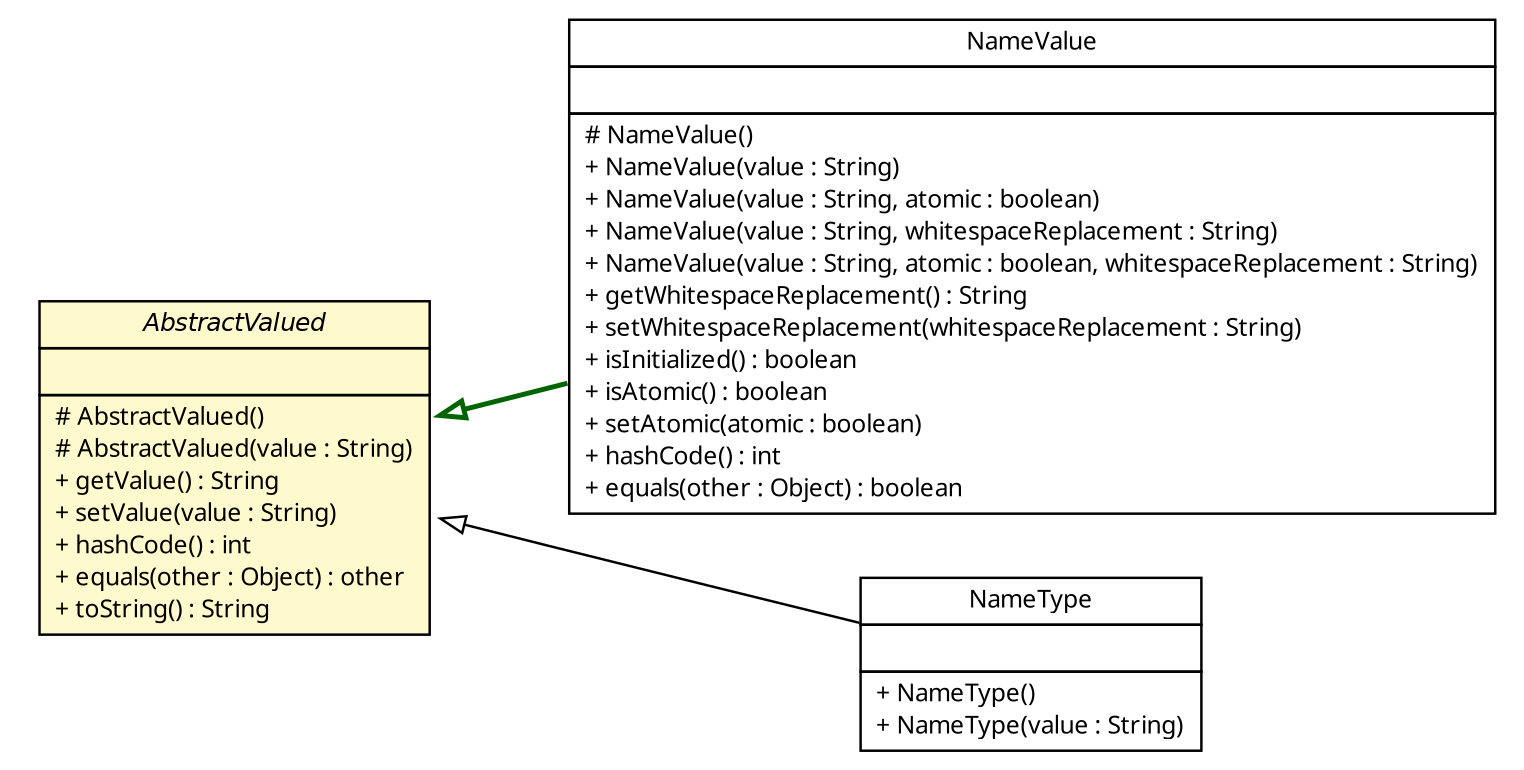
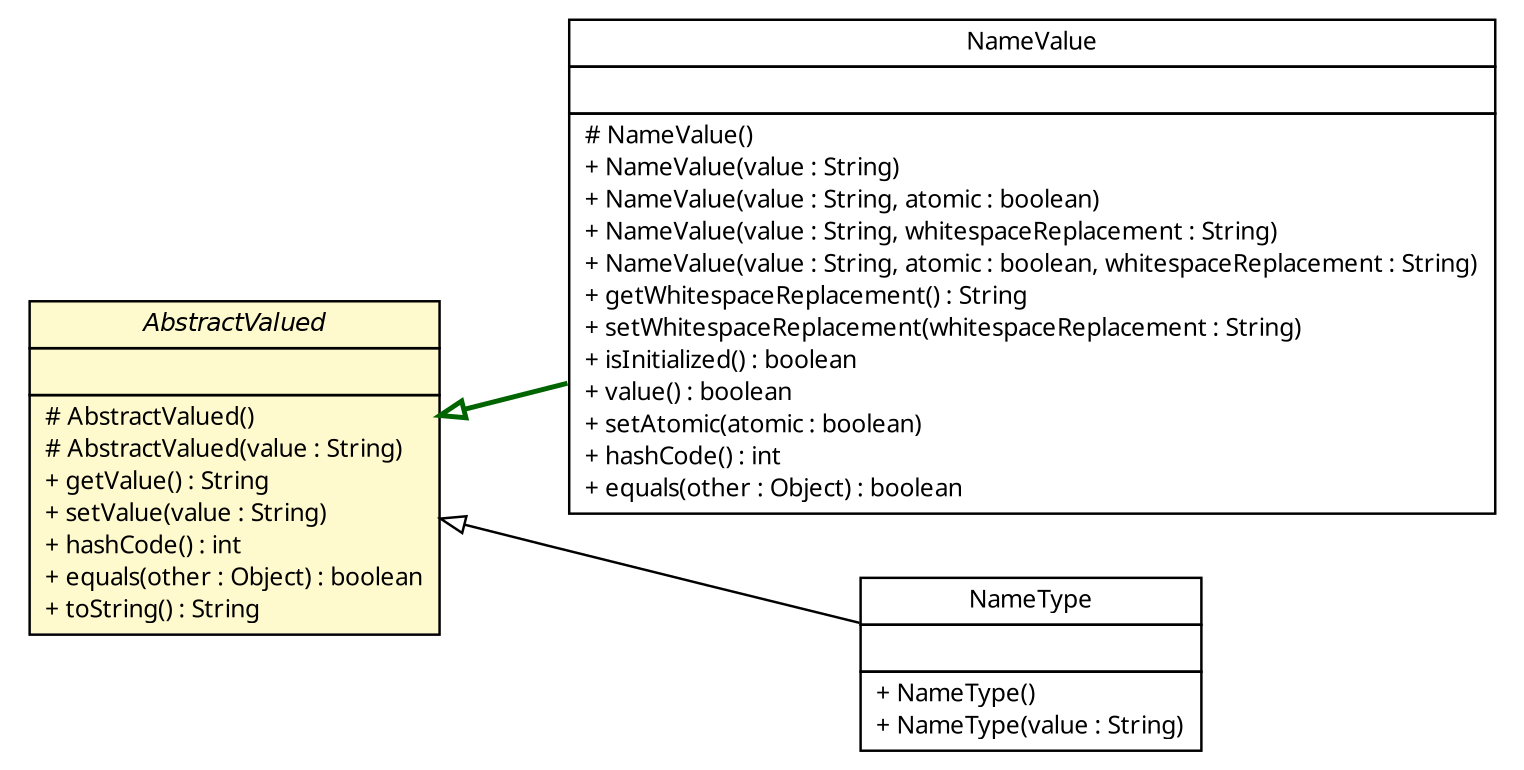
  digraph {
    fontname="Noto Sans"
    nodesep=0.25
    rankdir=LR
    ranksep=0.5
    node [fontcolor=black fontname="Noto Sans" fontsize=10.0 shape=plaintext]
    edge [arrowtail=empty dir=back fontname="Noto Sans" fontsize=10 headport=p labelfontname=Helvetica labelfontsize=10 tailport=p]
-   n1 [label=<<table title="com.edugility.nomen.AbstractValued" border="0" cellborder="1" cellspacing="0" cellpadding="2" port="p" bgcolor="lemonChiffon" href="./AbstractValued.html"> 		<tr><td><table border="0" cellspacing="0" cellpadding="1"> <tr><td align="center" balign="center"><font face="Helvetica-Oblique"> AbstractValued </font></td></tr> 		</table></td></tr> 		<tr><td><table border="0" cellspacing="0" cellpadding="1"> <tr><td align="left" balign="left">  </td></tr> 		</table></td></tr> 		<tr><td><table border="0" cellspacing="0" cellpadding="1"> <tr><td align="left" balign="left"> # AbstractValued() </td></tr> <tr><td align="left" balign="left"> # AbstractValued(value : String) </td></tr> <tr><td align="left" balign="left"> + getValue() : String </td></tr> <tr><td align="left" balign="left"> + setValue(value : String) </td></tr> <tr><td align="left" balign="left"> + hashCode() : int </td></tr> <tr><td align="left" balign="left"> + equals(other : Object) : other </td></tr> <tr><td align="left" balign="left"> + toString() : String </td></tr> 		</table></td></tr> 		</table>>]
-   n2 [label=<<table title="com.edugility.nomen.NameValue" border="0" cellborder="1" cellspacing="0" cellpadding="2" port="p" href="./NameValue.html"> 		<tr><td><table border="0" cellspacing="0" cellpadding="1"> <tr><td align="center" balign="center"> NameValue </td></tr> 		</table></td></tr> 		<tr><td><table border="0" cellspacing="0" cellpadding="1"> <tr><td align="left" balign="left">  </td></tr> 		</table></td></tr> 		<tr><td><table border="0" cellspacing="0" cellpadding="1"> <tr><td align="left" balign="left"> # NameValue() </td></tr> <tr><td align="left" balign="left"> + NameValue(value : String) </td></tr> <tr><td align="left" balign="left"> + NameValue(value : String, atomic : boolean) </td></tr> <tr><td align="left" balign="left"> + NameValue(value : String, whitespaceReplacement : String) </td></tr> <tr><td align="left" balign="left"> + NameValue(value : String, atomic : boolean, whitespaceReplacement : String) </td></tr> <tr><td align="left" balign="left"> + getWhitespaceReplacement() : String </td></tr> <tr><td align="left" balign="left"> + setWhitespaceReplacement(whitespaceReplacement : String) </td></tr> <tr><td align="left" balign="left"> + isInitialized() : boolean </td></tr> <tr><td align="left" balign="left"> + isAtomic() : boolean </td></tr> <tr><td align="left" balign="left"> + setAtomic(atomic : boolean) </td></tr> <tr><td align="left" balign="left"> + hashCode() : int </td></tr> <tr><td align="left" balign="left"> + equals(other : Object) : boolean </td></tr> 		</table></td></tr> 		</table>>]
+   n1 [label=<<table title="com.edugility.nomen.AbstractValued" border="0" cellborder="1" cellspacing="0" cellpadding="2" port="p" bgcolor="lemonChiffon" href="./AbstractValued.html"> 		<tr><td><table border="0" cellspacing="0" cellpadding="1"> <tr><td align="center" balign="center"><font face="Helvetica-Oblique"> AbstractValued </font></td></tr> 		</table></td></tr> 		<tr><td><table border="0" cellspacing="0" cellpadding="1"> <tr><td align="left" balign="left">  </td></tr> 		</table></td></tr> 		<tr><td><table border="0" cellspacing="0" cellpadding="1"> <tr><td align="left" balign="left"> # AbstractValued() </td></tr> <tr><td align="left" balign="left"> # AbstractValued(value : String) </td></tr> <tr><td align="left" balign="left"> + getValue() : String </td></tr> <tr><td align="left" balign="left"> + setValue(value : String) </td></tr> <tr><td align="left" balign="left"> + hashCode() : int </td></tr> <tr><td align="left" balign="left"> + equals(other : Object) : boolean </td></tr> <tr><td align="left" balign="left"> + toString() : String </td></tr> 		</table></td></tr> 		</table>>]
+   n2 [label=<<table title="com.edugility.nomen.NameValue" border="0" cellborder="1" cellspacing="0" cellpadding="2" port="p" href="./NameValue.html"> 		<tr><td><table border="0" cellspacing="0" cellpadding="1"> <tr><td align="center" balign="center"> NameValue </td></tr> 		</table></td></tr> 		<tr><td><table border="0" cellspacing="0" cellpadding="1"> <tr><td align="left" balign="left">  </td></tr> 		</table></td></tr> 		<tr><td><table border="0" cellspacing="0" cellpadding="1"> <tr><td align="left" balign="left"> # NameValue() </td></tr> <tr><td align="left" balign="left"> + NameValue(value : String) </td></tr> <tr><td align="left" balign="left"> + NameValue(value : String, atomic : boolean) </td></tr> <tr><td align="left" balign="left"> + NameValue(value : String, whitespaceReplacement : String) </td></tr> <tr><td align="left" balign="left"> + NameValue(value : String, atomic : boolean, whitespaceReplacement : String) </td></tr> <tr><td align="left" balign="left"> + getWhitespaceReplacement() : String </td></tr> <tr><td align="left" balign="left"> + setWhitespaceReplacement(whitespaceReplacement : String) </td></tr> <tr><td align="left" balign="left"> + isInitialized() : boolean </td></tr> <tr><td align="left" balign="left"> + value() : boolean </td></tr> <tr><td align="left" balign="left"> + setAtomic(atomic : boolean) </td></tr> <tr><td align="left" balign="left"> + hashCode() : int </td></tr> <tr><td align="left" balign="left"> + equals(other : Object) : boolean </td></tr> 		</table></td></tr> 		</table>>]
    n3 [label=<<table title="com.edugility.nomen.NameType" border="0" cellborder="1" cellspacing="0" cellpadding="2" port="p" href="./NameType.html"> 		<tr><td><table border="0" cellspacing="0" cellpadding="1"> <tr><td align="center" balign="center"> NameType </td></tr> 		</table></td></tr> 		<tr><td><table border="0" cellspacing="0" cellpadding="1"> <tr><td align="left" balign="left">  </td></tr> 		</table></td></tr> 		<tr><td><table border="0" cellspacing="0" cellpadding="1"> <tr><td align="left" balign="left"> + NameType() </td></tr> <tr><td align="left" balign="left"> + NameType(value : String) </td></tr> 		</table></td></tr> 		</table>>]
    n1 -> n2 [color=darkgreen style=bold]
    n1 -> n3 [color=black style=solid]
  }
